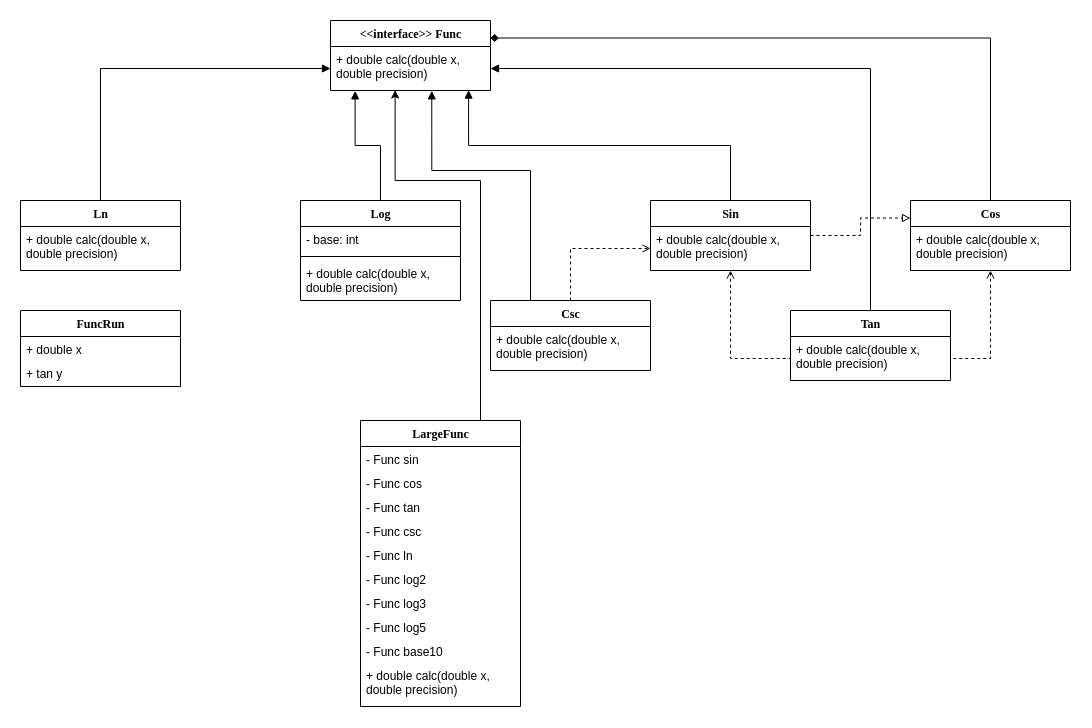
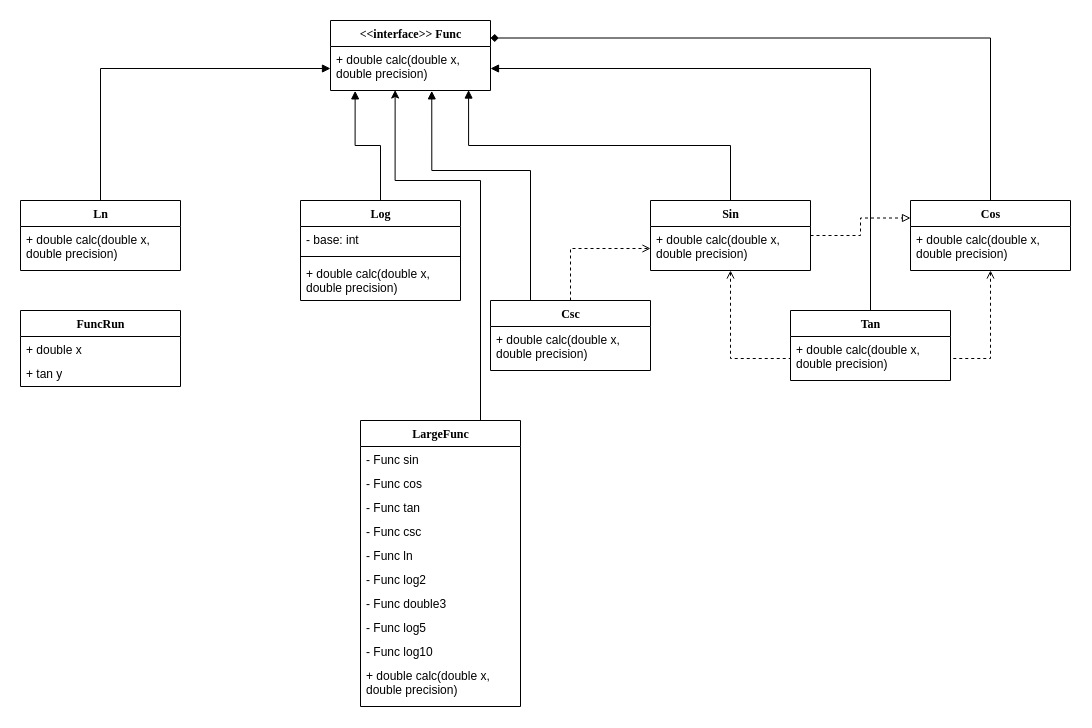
  <mxCell id="0" />
  <mxCell id="1" parent="0" />
  <mxCell id="2" value="Log" style="swimlane;html=1;fontStyle=1;align=center;verticalAlign=top;childLayout=stackLayout;horizontal=1;startSize=26;horizontalStack=0;resizeParent=1;resizeLast=0;collapsible=1;marginBottom=0;swimlaneFillColor=#ffffff;rounded=0;shadow=0;comic=0;labelBackgroundColor=none;strokeWidth=1;fillColor=none;fontFamily=Verdana;fontSize=12" parent="1" vertex="1"><mxGeometry x="300" y="200" width="160" height="100" as="geometry" /></mxCell>
  <mxCell id="3" value="- base: int" style="text;html=1;strokeColor=none;fillColor=none;align=left;verticalAlign=top;spacingLeft=4;spacingRight=4;whiteSpace=wrap;overflow=hidden;rotatable=0;points=[[0,0.5],[1,0.5]];portConstraint=eastwest;" parent="2" vertex="1"><mxGeometry y="26" width="160" height="26" as="geometry" /></mxCell>
  <mxCell id="4" value="" style="line;html=1;strokeWidth=1;fillColor=none;align=left;verticalAlign=middle;spacingTop=-1;spacingLeft=3;spacingRight=3;rotatable=0;labelPosition=right;points=[];portConstraint=eastwest;" parent="2" vertex="1"><mxGeometry y="52" width="160" height="8" as="geometry" /></mxCell>
  <mxCell id="5" value="&lt;div&gt;+ double calc(double x, double precision)&lt;/div&gt;&lt;div&gt;&lt;br&gt;&lt;/div&gt;" style="text;html=1;strokeColor=none;fillColor=none;align=left;verticalAlign=top;spacingLeft=4;spacingRight=4;whiteSpace=wrap;overflow=hidden;rotatable=0;points=[[0,0.5],[1,0.5]];portConstraint=eastwest;" parent="2" vertex="1"><mxGeometry y="60" width="160" height="40" as="geometry" /></mxCell>
  <mxCell id="6" style="edgeStyle=orthogonalEdgeStyle;rounded=0;orthogonalLoop=1;jettySize=auto;html=1;entryX=0;entryY=0.5;entryDx=0;entryDy=0;endArrow=block;endFill=1;" edge="1" parent="1" source="7" target="30"><mxGeometry relative="1" as="geometry" /></mxCell>
  <mxCell id="7" value="Ln" style="swimlane;html=1;fontStyle=1;align=center;verticalAlign=top;childLayout=stackLayout;horizontal=1;startSize=26;horizontalStack=0;resizeParent=1;resizeLast=0;collapsible=1;marginBottom=0;swimlaneFillColor=#ffffff;rounded=0;shadow=0;comic=0;labelBackgroundColor=none;strokeWidth=1;fillColor=none;fontFamily=Verdana;fontSize=12" vertex="1" parent="1"><mxGeometry x="20" y="200" width="160" height="70" as="geometry" /></mxCell>
  <mxCell id="8" value="" style="line;html=1;strokeWidth=1;fillColor=none;align=left;verticalAlign=middle;spacingTop=-1;spacingLeft=3;spacingRight=3;rotatable=0;labelPosition=right;points=[];portConstraint=eastwest;" vertex="1" parent="7"><mxGeometry y="26" width="160" as="geometry" /></mxCell>
  <mxCell id="9" value="&lt;div&gt;+ double calc(double x, double precision)&lt;/div&gt;&lt;div&gt;&lt;br&gt;&lt;/div&gt;" style="text;html=1;strokeColor=none;fillColor=none;align=left;verticalAlign=top;spacingLeft=4;spacingRight=4;whiteSpace=wrap;overflow=hidden;rotatable=0;points=[[0,0.5],[1,0.5]];portConstraint=eastwest;" vertex="1" parent="7"><mxGeometry y="26" width="160" height="44" as="geometry" /></mxCell>
  <mxCell id="10" style="edgeStyle=orthogonalEdgeStyle;rounded=0;orthogonalLoop=1;jettySize=auto;html=1;entryX=0;entryY=0.25;entryDx=0;entryDy=0;dashed=1;endArrow=block;endFill=0;" edge="1" parent="1" source="12" target="17"><mxGeometry relative="1" as="geometry" /></mxCell>
  <mxCell id="11" style="edgeStyle=orthogonalEdgeStyle;rounded=0;orthogonalLoop=1;jettySize=auto;html=1;entryX=0;entryY=0.5;entryDx=0;entryDy=0;endArrow=none;endFill=0;startArrow=open;startFill=0;dashed=1;" edge="1" parent="1" source="12" target="23"><mxGeometry relative="1" as="geometry" /></mxCell>
  <mxCell id="12" value="Sin" style="swimlane;html=1;fontStyle=1;align=center;verticalAlign=top;childLayout=stackLayout;horizontal=1;startSize=26;horizontalStack=0;resizeParent=1;resizeLast=0;collapsible=1;marginBottom=0;swimlaneFillColor=#ffffff;rounded=0;shadow=0;comic=0;labelBackgroundColor=none;strokeWidth=1;fillColor=none;fontFamily=Verdana;fontSize=12" vertex="1" parent="1"><mxGeometry x="650" y="200" width="160" height="70" as="geometry" /></mxCell>
  <mxCell id="13" value="" style="line;html=1;strokeWidth=1;fillColor=none;align=left;verticalAlign=middle;spacingTop=-1;spacingLeft=3;spacingRight=3;rotatable=0;labelPosition=right;points=[];portConstraint=eastwest;" vertex="1" parent="12"><mxGeometry y="26" width="160" as="geometry" /></mxCell>
  <mxCell id="14" value="&lt;div&gt;+ double calc(double x, double precision)&lt;/div&gt;&lt;div&gt;&lt;br&gt;&lt;/div&gt;" style="text;html=1;strokeColor=none;fillColor=none;align=left;verticalAlign=top;spacingLeft=4;spacingRight=4;whiteSpace=wrap;overflow=hidden;rotatable=0;points=[[0,0.5],[1,0.5]];portConstraint=eastwest;" vertex="1" parent="12"><mxGeometry y="26" width="160" height="44" as="geometry" /></mxCell>
  <mxCell id="15" style="edgeStyle=orthogonalEdgeStyle;rounded=0;orthogonalLoop=1;jettySize=auto;html=1;entryX=1;entryY=0.5;entryDx=0;entryDy=0;endArrow=none;endFill=0;startArrow=open;startFill=0;dashed=1;" edge="1" parent="1" source="17" target="23"><mxGeometry relative="1" as="geometry" /></mxCell>
  <mxCell id="16" style="edgeStyle=orthogonalEdgeStyle;rounded=0;orthogonalLoop=1;jettySize=auto;html=1;exitX=0.5;exitY=0;exitDx=0;exitDy=0;entryX=1;entryY=0.25;entryDx=0;entryDy=0;endArrow=diamond;endFill=1;" edge="1" parent="1" source="17" target="28"><mxGeometry relative="1" as="geometry" /></mxCell>
  <mxCell id="17" value="Cos" style="swimlane;html=1;fontStyle=1;align=center;verticalAlign=top;childLayout=stackLayout;horizontal=1;startSize=26;horizontalStack=0;resizeParent=1;resizeLast=0;collapsible=1;marginBottom=0;swimlaneFillColor=#ffffff;rounded=0;shadow=0;comic=0;labelBackgroundColor=none;strokeWidth=1;fillColor=none;fontFamily=Verdana;fontSize=12" vertex="1" parent="1"><mxGeometry x="910" y="200" width="160" height="70" as="geometry" /></mxCell>
  <mxCell id="18" value="" style="line;html=1;strokeWidth=1;fillColor=none;align=left;verticalAlign=middle;spacingTop=-1;spacingLeft=3;spacingRight=3;rotatable=0;labelPosition=right;points=[];portConstraint=eastwest;" vertex="1" parent="17"><mxGeometry y="26" width="160" as="geometry" /></mxCell>
  <mxCell id="19" value="&lt;div&gt;+ double calc(double x, double precision)&lt;/div&gt;&lt;div&gt;&lt;br&gt;&lt;/div&gt;" style="text;html=1;strokeColor=none;fillColor=none;align=left;verticalAlign=top;spacingLeft=4;spacingRight=4;whiteSpace=wrap;overflow=hidden;rotatable=0;points=[[0,0.5],[1,0.5]];portConstraint=eastwest;" vertex="1" parent="17"><mxGeometry y="26" width="160" height="44" as="geometry" /></mxCell>
  <mxCell id="20" style="edgeStyle=orthogonalEdgeStyle;rounded=0;orthogonalLoop=1;jettySize=auto;html=1;entryX=1;entryY=0.5;entryDx=0;entryDy=0;endArrow=block;endFill=1;" edge="1" parent="1" source="21" target="30"><mxGeometry relative="1" as="geometry" /></mxCell>
  <mxCell id="21" value="Tan" style="swimlane;html=1;fontStyle=1;align=center;verticalAlign=top;childLayout=stackLayout;horizontal=1;startSize=26;horizontalStack=0;resizeParent=1;resizeLast=0;collapsible=1;marginBottom=0;swimlaneFillColor=#ffffff;rounded=0;shadow=0;comic=0;labelBackgroundColor=none;strokeWidth=1;fillColor=none;fontFamily=Verdana;fontSize=12" vertex="1" parent="1"><mxGeometry x="790" y="310" width="160" height="70" as="geometry" /></mxCell>
  <mxCell id="22" value="" style="line;html=1;strokeWidth=1;fillColor=none;align=left;verticalAlign=middle;spacingTop=-1;spacingLeft=3;spacingRight=3;rotatable=0;labelPosition=right;points=[];portConstraint=eastwest;" vertex="1" parent="21"><mxGeometry y="26" width="160" as="geometry" /></mxCell>
  <mxCell id="23" value="&lt;div&gt;+ double calc(double x, double precision)&lt;/div&gt;&lt;div&gt;&lt;br&gt;&lt;/div&gt;" style="text;html=1;strokeColor=none;fillColor=none;align=left;verticalAlign=top;spacingLeft=4;spacingRight=4;whiteSpace=wrap;overflow=hidden;rotatable=0;points=[[0,0.5],[1,0.5]];portConstraint=eastwest;" vertex="1" parent="21"><mxGeometry y="26" width="160" height="44" as="geometry" /></mxCell>
  <mxCell id="24" style="edgeStyle=orthogonalEdgeStyle;rounded=0;orthogonalLoop=1;jettySize=auto;html=1;entryX=0;entryY=0.5;entryDx=0;entryDy=0;dashed=1;endArrow=open;endFill=0;" edge="1" parent="1" source="25" target="14"><mxGeometry relative="1" as="geometry" /></mxCell>
  <mxCell id="25" value="Csc" style="swimlane;html=1;fontStyle=1;align=center;verticalAlign=top;childLayout=stackLayout;horizontal=1;startSize=26;horizontalStack=0;resizeParent=1;resizeLast=0;collapsible=1;marginBottom=0;swimlaneFillColor=#ffffff;rounded=0;shadow=0;comic=0;labelBackgroundColor=none;strokeWidth=1;fillColor=none;fontFamily=Verdana;fontSize=12" vertex="1" parent="1"><mxGeometry x="490" y="300" width="160" height="70" as="geometry" /></mxCell>
  <mxCell id="26" value="" style="line;html=1;strokeWidth=1;fillColor=none;align=left;verticalAlign=middle;spacingTop=-1;spacingLeft=3;spacingRight=3;rotatable=0;labelPosition=right;points=[];portConstraint=eastwest;" vertex="1" parent="25"><mxGeometry y="26" width="160" as="geometry" /></mxCell>
  <mxCell id="27" value="&lt;div&gt;+ double calc(double x, double precision)&lt;/div&gt;&lt;div&gt;&lt;br&gt;&lt;/div&gt;" style="text;html=1;strokeColor=none;fillColor=none;align=left;verticalAlign=top;spacingLeft=4;spacingRight=4;whiteSpace=wrap;overflow=hidden;rotatable=0;points=[[0,0.5],[1,0.5]];portConstraint=eastwest;" vertex="1" parent="25"><mxGeometry y="26" width="160" height="44" as="geometry" /></mxCell>
  <mxCell id="28" value="&amp;lt;&amp;lt;interface&amp;gt;&amp;gt; Func" style="swimlane;html=1;fontStyle=1;align=center;verticalAlign=top;childLayout=stackLayout;horizontal=1;startSize=26;horizontalStack=0;resizeParent=1;resizeLast=0;collapsible=1;marginBottom=0;swimlaneFillColor=#ffffff;rounded=0;shadow=0;comic=0;labelBackgroundColor=none;strokeWidth=1;fillColor=none;fontFamily=Verdana;fontSize=12" vertex="1" parent="1"><mxGeometry x="330" y="20" width="160" height="70" as="geometry" /></mxCell>
  <mxCell id="29" value="" style="line;html=1;strokeWidth=1;fillColor=none;align=left;verticalAlign=middle;spacingTop=-1;spacingLeft=3;spacingRight=3;rotatable=0;labelPosition=right;points=[];portConstraint=eastwest;" vertex="1" parent="28"><mxGeometry y="26" width="160" as="geometry" /></mxCell>
  <mxCell id="30" value="&lt;div&gt;+ double calc(double x, double precision)&lt;/div&gt;&lt;div&gt;&lt;br&gt;&lt;/div&gt;" style="text;html=1;strokeColor=none;fillColor=none;align=left;verticalAlign=top;spacingLeft=4;spacingRight=4;whiteSpace=wrap;overflow=hidden;rotatable=0;points=[[0,0.5],[1,0.5]];portConstraint=eastwest;" vertex="1" parent="28"><mxGeometry y="26" width="160" height="44" as="geometry" /></mxCell>
  <mxCell id="31" style="edgeStyle=orthogonalEdgeStyle;rounded=0;orthogonalLoop=1;jettySize=auto;html=1;entryX=0.154;entryY=1.008;entryDx=0;entryDy=0;entryPerimeter=0;endArrow=block;endFill=1;" edge="1" parent="1" source="2" target="30"><mxGeometry relative="1" as="geometry" /></mxCell>
  <mxCell id="32" style="edgeStyle=orthogonalEdgeStyle;rounded=0;orthogonalLoop=1;jettySize=auto;html=1;exitX=0.25;exitY=0;exitDx=0;exitDy=0;entryX=0.633;entryY=1.008;entryDx=0;entryDy=0;entryPerimeter=0;endArrow=block;endFill=1;" edge="1" parent="1" source="25" target="30"><mxGeometry relative="1" as="geometry"><Array as="points"><mxPoint x="530" y="170" /><mxPoint x="431" y="170" /></Array></mxGeometry></mxCell>
  <mxCell id="33" style="edgeStyle=orthogonalEdgeStyle;rounded=0;orthogonalLoop=1;jettySize=auto;html=1;entryX=0.863;entryY=0.989;entryDx=0;entryDy=0;entryPerimeter=0;endArrow=block;endFill=1;" edge="1" parent="1" source="12" target="30"><mxGeometry relative="1" as="geometry" /></mxCell>
  <mxCell id="34" value="FuncRun" style="swimlane;html=1;fontStyle=1;align=center;verticalAlign=top;childLayout=stackLayout;horizontal=1;startSize=26;horizontalStack=0;resizeParent=1;resizeLast=0;collapsible=1;marginBottom=0;swimlaneFillColor=#ffffff;rounded=0;shadow=0;comic=0;labelBackgroundColor=none;strokeWidth=1;fillColor=none;fontFamily=Verdana;fontSize=12" vertex="1" parent="1"><mxGeometry x="20" y="310" width="160" height="76" as="geometry" /></mxCell>
  <mxCell id="35" value="" style="line;html=1;strokeWidth=1;fillColor=none;align=left;verticalAlign=middle;spacingTop=-1;spacingLeft=3;spacingRight=3;rotatable=0;labelPosition=right;points=[];portConstraint=eastwest;" vertex="1" parent="34"><mxGeometry y="26" width="160" as="geometry" /></mxCell>
  <mxCell id="36" value="+ double x" style="text;html=1;strokeColor=none;fillColor=none;align=left;verticalAlign=top;spacingLeft=4;spacingRight=4;whiteSpace=wrap;overflow=hidden;rotatable=0;points=[[0,0.5],[1,0.5]];portConstraint=eastwest;" vertex="1" parent="34"><mxGeometry y="26" width="160" height="24" as="geometry" /></mxCell>
  <mxCell id="37" value="+ tan y" style="text;strokeColor=none;fillColor=none;align=left;verticalAlign=top;spacingLeft=4;spacingRight=4;overflow=hidden;rotatable=0;points=[[0,0.5],[1,0.5]];portConstraint=eastwest;whiteSpace=wrap;html=1;" vertex="1" parent="34"><mxGeometry y="50" width="160" height="26" as="geometry" /></mxCell>
  <mxCell id="38" value="LargeFunc" style="swimlane;html=1;fontStyle=1;align=center;verticalAlign=top;childLayout=stackLayout;horizontal=1;startSize=26;horizontalStack=0;resizeParent=1;resizeLast=0;collapsible=1;marginBottom=0;swimlaneFillColor=#ffffff;rounded=0;shadow=0;comic=0;labelBackgroundColor=none;strokeWidth=1;fillColor=none;fontFamily=Verdana;fontSize=12" vertex="1" parent="1"><mxGeometry x="360" y="420" width="160" height="286" as="geometry" /></mxCell>
  <mxCell id="39" value="" style="line;html=1;strokeWidth=1;fillColor=none;align=left;verticalAlign=middle;spacingTop=-1;spacingLeft=3;spacingRight=3;rotatable=0;labelPosition=right;points=[];portConstraint=eastwest;" vertex="1" parent="38"><mxGeometry y="26" width="160" as="geometry" /></mxCell>
  <mxCell id="40" value="- Func sin" style="text;html=1;strokeColor=none;fillColor=none;align=left;verticalAlign=top;spacingLeft=4;spacingRight=4;whiteSpace=wrap;overflow=hidden;rotatable=0;points=[[0,0.5],[1,0.5]];portConstraint=eastwest;" vertex="1" parent="38"><mxGeometry y="26" width="160" height="24" as="geometry" /></mxCell>
  <mxCell id="41" value="- Func cos" style="text;html=1;strokeColor=none;fillColor=none;align=left;verticalAlign=top;spacingLeft=4;spacingRight=4;whiteSpace=wrap;overflow=hidden;rotatable=0;points=[[0,0.5],[1,0.5]];portConstraint=eastwest;" vertex="1" parent="38"><mxGeometry y="50" width="160" height="24" as="geometry" /></mxCell>
  <mxCell id="42" value="&lt;div&gt;- Func tan&lt;/div&gt;" style="text;html=1;strokeColor=none;fillColor=none;align=left;verticalAlign=top;spacingLeft=4;spacingRight=4;whiteSpace=wrap;overflow=hidden;rotatable=0;points=[[0,0.5],[1,0.5]];portConstraint=eastwest;" vertex="1" parent="38"><mxGeometry y="74" width="160" height="24" as="geometry" /></mxCell>
  <mxCell id="43" value="- Func csc" style="text;html=1;strokeColor=none;fillColor=none;align=left;verticalAlign=top;spacingLeft=4;spacingRight=4;whiteSpace=wrap;overflow=hidden;rotatable=0;points=[[0,0.5],[1,0.5]];portConstraint=eastwest;" vertex="1" parent="38"><mxGeometry y="98" width="160" height="24" as="geometry" /></mxCell>
  <mxCell id="44" value="- Func ln" style="text;html=1;strokeColor=none;fillColor=none;align=left;verticalAlign=top;spacingLeft=4;spacingRight=4;whiteSpace=wrap;overflow=hidden;rotatable=0;points=[[0,0.5],[1,0.5]];portConstraint=eastwest;" vertex="1" parent="38"><mxGeometry y="122" width="160" height="24" as="geometry" /></mxCell>
  <mxCell id="45" value="&lt;div&gt;- Func log2&lt;/div&gt;" style="text;html=1;strokeColor=none;fillColor=none;align=left;verticalAlign=top;spacingLeft=4;spacingRight=4;whiteSpace=wrap;overflow=hidden;rotatable=0;points=[[0,0.5],[1,0.5]];portConstraint=eastwest;" vertex="1" parent="38"><mxGeometry y="146" width="160" height="24" as="geometry" /></mxCell>
- <mxCell id="46" value="&lt;div&gt;- Func log3&lt;/div&gt;" style="text;html=1;strokeColor=none;fillColor=none;align=left;verticalAlign=top;spacingLeft=4;spacingRight=4;whiteSpace=wrap;overflow=hidden;rotatable=0;points=[[0,0.5],[1,0.5]];portConstraint=eastwest;" vertex="1" parent="38"><mxGeometry y="170" width="160" height="24" as="geometry" /></mxCell>
+ <mxCell id="46" value="&lt;div&gt;- Func double3&lt;/div&gt;" style="text;html=1;strokeColor=none;fillColor=none;align=left;verticalAlign=top;spacingLeft=4;spacingRight=4;whiteSpace=wrap;overflow=hidden;rotatable=0;points=[[0,0.5],[1,0.5]];portConstraint=eastwest;" vertex="1" parent="38"><mxGeometry y="170" width="160" height="24" as="geometry" /></mxCell>
  <mxCell id="47" value="&lt;div&gt;- Func log5&lt;/div&gt;" style="text;html=1;strokeColor=none;fillColor=none;align=left;verticalAlign=top;spacingLeft=4;spacingRight=4;whiteSpace=wrap;overflow=hidden;rotatable=0;points=[[0,0.5],[1,0.5]];portConstraint=eastwest;" vertex="1" parent="38"><mxGeometry y="194" width="160" height="24" as="geometry" /></mxCell>
- <mxCell id="48" value="&lt;div&gt;- Func base10&lt;/div&gt;" style="text;html=1;strokeColor=none;fillColor=none;align=left;verticalAlign=top;spacingLeft=4;spacingRight=4;whiteSpace=wrap;overflow=hidden;rotatable=0;points=[[0,0.5],[1,0.5]];portConstraint=eastwest;" vertex="1" parent="38"><mxGeometry y="218" width="160" height="24" as="geometry" /></mxCell>
+ <mxCell id="48" value="&lt;div&gt;- Func log10&lt;/div&gt;" style="text;html=1;strokeColor=none;fillColor=none;align=left;verticalAlign=top;spacingLeft=4;spacingRight=4;whiteSpace=wrap;overflow=hidden;rotatable=0;points=[[0,0.5],[1,0.5]];portConstraint=eastwest;" vertex="1" parent="38"><mxGeometry y="218" width="160" height="24" as="geometry" /></mxCell>
  <mxCell id="49" value="&lt;div&gt;+ double calc(double x, double precision)&lt;/div&gt;&lt;div&gt;&lt;br&gt;&lt;/div&gt;" style="text;html=1;strokeColor=none;fillColor=none;align=left;verticalAlign=top;spacingLeft=4;spacingRight=4;whiteSpace=wrap;overflow=hidden;rotatable=0;points=[[0,0.5],[1,0.5]];portConstraint=eastwest;" vertex="1" parent="38"><mxGeometry y="242" width="160" height="44" as="geometry" /></mxCell>
  <mxCell id="50" style="edgeStyle=orthogonalEdgeStyle;rounded=0;orthogonalLoop=1;jettySize=auto;html=1;entryX=0.404;entryY=0.989;entryDx=0;entryDy=0;entryPerimeter=0;" edge="1" parent="1" source="38" target="30"><mxGeometry relative="1" as="geometry"><Array as="points"><mxPoint x="480" y="180" /><mxPoint x="395" y="180" /></Array></mxGeometry></mxCell>
